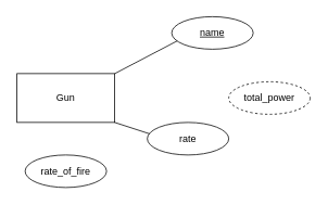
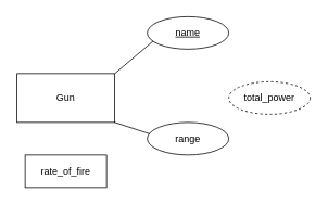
  <mxCell id="0" />
  <mxCell id="1" parent="0" />
  <mxCell id="2" value="Gun&lt;br&gt;" style="whiteSpace=wrap;html=1;align=center;strokeColor=default;verticalAlign=middle;fontFamily=Helvetica;fontSize=12;fontColor=default;startSize=30;fillColor=default;" vertex="1" parent="1"><mxGeometry x="20" y="90" width="120" height="60" as="geometry" /></mxCell>
  <mxCell id="3" value="" style="endArrow=none;html=1;rounded=0;fontFamily=Helvetica;fontSize=12;fontColor=default;startSize=30;entryX=0.088;entryY=0.718;entryDx=0;entryDy=0;entryPerimeter=0;" edge="1" parent="1" target="5"><mxGeometry relative="1" as="geometry"><mxPoint x="140" y="90" as="sourcePoint" /><mxPoint x="181.43" y="48.57" as="targetPoint" /></mxGeometry></mxCell>
  <mxCell id="4" value="1" style="resizable=0;html=1;whiteSpace=wrap;align=right;verticalAlign=bottom;strokeColor=default;fontFamily=Helvetica;fontSize=12;fontColor=default;startSize=30;fillColor=default;" connectable="0" vertex="1" parent="3"><mxGeometry x="1" relative="1" as="geometry" /></mxCell>
- <mxCell id="5" value="name" style="ellipse;whiteSpace=wrap;html=1;align=center;fontStyle=4;strokeColor=default;verticalAlign=middle;fontFamily=Helvetica;fontSize=12;fontColor=default;startSize=30;fillColor=default;" vertex="1" parent="1"><mxGeometry x="210" y="20" width="100" height="40" as="geometry" /></mxCell>
+ <mxCell id="5" value="name" style="ellipse;whiteSpace=wrap;html=1;align=center;fontStyle=4;strokeColor=default;verticalAlign=middle;fontFamily=Helvetica;fontSize=12;fontColor=default;startSize=30;fillColor=default;" vertex="1" parent="1"><mxGeometry x="180" y="20" width="100" height="40" as="geometry" /></mxCell>
  <mxCell id="6" value="" style="endArrow=none;html=1;rounded=0;fontFamily=Helvetica;fontSize=12;fontColor=default;startSize=30;exitX=1;exitY=1;exitDx=0;exitDy=0;entryX=0.034;entryY=0.355;entryDx=0;entryDy=0;entryPerimeter=0;" edge="1" parent="1" source="2"><mxGeometry relative="1" as="geometry"><mxPoint x="190" y="250" as="sourcePoint" /><mxPoint x="183.4" y="164.2" as="targetPoint" /></mxGeometry></mxCell>
- <mxCell id="7" value="rate" style="ellipse;whiteSpace=wrap;html=1;align=center;strokeColor=default;verticalAlign=middle;fontFamily=Helvetica;fontSize=12;fontColor=default;startSize=30;fillColor=default;" vertex="1" parent="1"><mxGeometry x="180" y="150" width="100" height="40" as="geometry" /></mxCell>
- <mxCell id="8" value="rate_of_fire" style="ellipse;whiteSpace=wrap;html=1;align=center;strokeColor=default;verticalAlign=middle;fontFamily=Helvetica;fontSize=12;fontColor=default;startSize=30;fillColor=default;" vertex="1" parent="1"><mxGeometry x="30" y="190" width="100" height="40" as="geometry" /></mxCell>
+ <mxCell id="7" value="range" style="ellipse;whiteSpace=wrap;html=1;align=center;strokeColor=default;verticalAlign=middle;fontFamily=Helvetica;fontSize=12;fontColor=default;startSize=30;fillColor=default;" vertex="1" parent="1"><mxGeometry x="180" y="150" width="100" height="40" as="geometry" /></mxCell>
+ <mxCell id="8" value="rate_of_fire" style="whiteSpace=wrap;html=1;align=center;strokeColor=default;verticalAlign=middle;fontFamily=Helvetica;fontSize=12;fontColor=default;startSize=30;fillColor=default;rounded=0;" vertex="1" parent="1"><mxGeometry x="30" y="190" width="100" height="40" as="geometry" /></mxCell>
  <mxCell id="9" value="total_power" style="ellipse;whiteSpace=wrap;html=1;align=center;dashed=1;strokeColor=default;verticalAlign=middle;fontFamily=Helvetica;fontSize=12;fontColor=default;startSize=30;fillColor=default;" vertex="1" parent="1"><mxGeometry x="280" y="100" width="100" height="40" as="geometry" /></mxCell>
